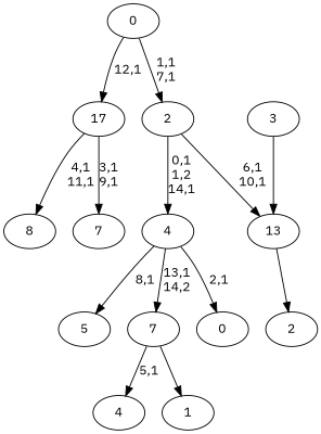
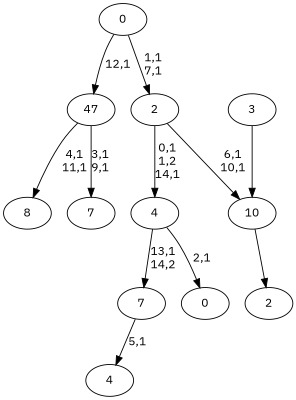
  digraph {
    fontname="IBM Plex Sans"
    node [fontname="IBM Plex Sans"]
    edge [fontname="IBM Plex Sans"]
    n1 [label=7]
    n2 [label=8]
-   17
-   n4 [label=5]
+   17 [label=47]
    n5 [label=4]
    n6 [label=3]
-   10 [label=13]
+   10
    n8 [label=2]
-   n9 [label=1]
    7
    n11 [label=0]
    4
    2
    0
    17 -> n1 [label="3,1\n9,1"]
    17 -> n2 [label="4,1\n11,1"]
    n6 -> 10
    10 -> n8
    7 -> n5 [label="5,1"]
-   7 -> n9
-   4 -> n4 [label="8,1"]
    4 -> 7 [label="13,1\n14,2"]
    4 -> n11 [label="2,1"]
    2 -> 10 [label="6,1\n10,1"]
    2 -> 4 [label="0,1\n1,2\n14,1"]
    0 -> 17 [label="12,1"]
    0 -> 2 [label="1,1\n7,1"]
  }
